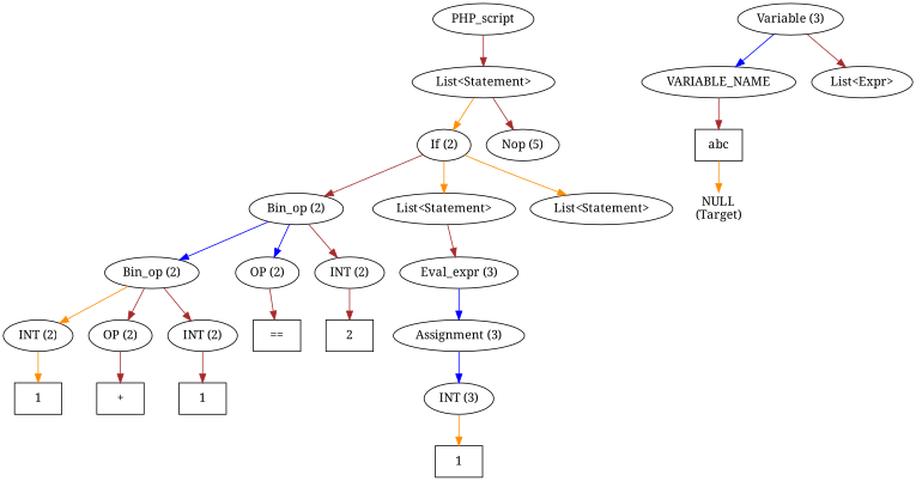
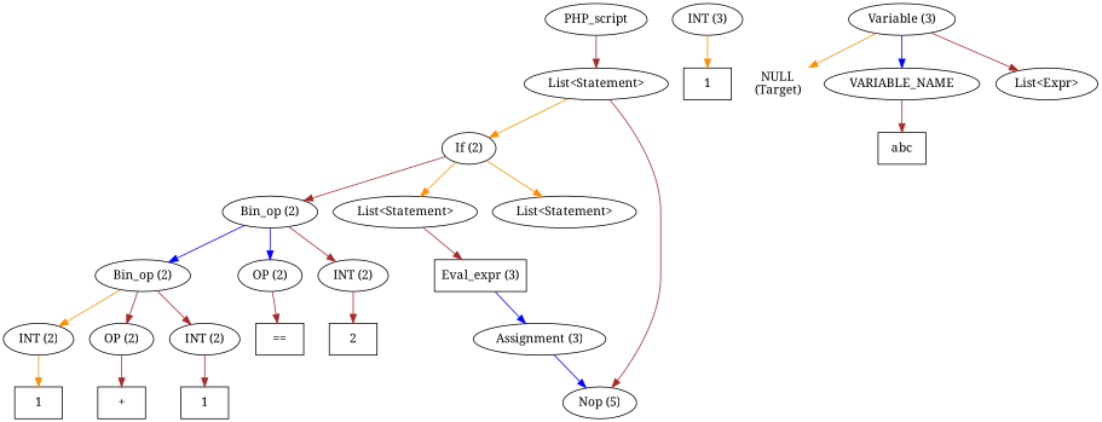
  digraph {
    fontname="Noto Serif"
    ordering=out
    node [fontname="Noto Serif"]
    edge [color=brown fontname="Noto Serif"]
    n1 [label=PHP_script]
    n2 [label="List<Statement>"]
    n3 [label="If (2)"]
    n4 [label="Nop (5)"]
    n5 [label="Bin_op (2)"]
    n6 [label="List<Statement>"]
    n7 [label="List<Statement>"]
    n8 [label="Bin_op (2)"]
    n9 [label="OP (2)"]
    n10 [label="INT (2)"]
-   n11 [label="Eval_expr (3)"]
+   n11 [label="Eval_expr (3)" shape=box]
    n12 [label="INT (2)"]
    n13 [label="OP (2)"]
    n14 [label="INT (2)"]
    n15 [label="==" shape=box]
    n16 [label=2 shape=box]
    n17 [label=1 shape=box]
    n18 [label="+" shape=box]
    n19 [label=1 shape=box]
    n20 [label="Assignment (3)"]
    n21 [label="INT (3)"]
    n22 [label="Variable (3)"]
    n23 [label="NULL\n(Target)" shape=plaintext]
    n24 [label=VARIABLE_NAME]
    n25 [label="List<Expr>"]
    n26 [label=1 shape=box]
    n27 [label=abc shape=box]
    n1 -> n2
    n2 -> n3 [color=darkorange]
    n2 -> n4
    n3 -> n5
    n3 -> n6 [color=darkorange]
    n3 -> n7 [color=darkorange]
    n5 -> n8 [color=blue]
    n5 -> n9 [color=blue]
    n5 -> n10
    n6 -> n11
    n8 -> n12 [color=darkorange]
    n8 -> n13
    n8 -> n14
    n9 -> n15
    n10 -> n16
    n11 -> n20 [color=blue]
    n12 -> n17 [color=darkorange]
    n13 -> n18
    n14 -> n19
-   n20 -> n21 [color=blue]
+   n20 -> n4 [color=blue]
    n21 -> n26 [color=darkorange]
-   n27 -> n23 [color=darkorange]
+   n22 -> n23 [color=darkorange]
    n22 -> n24 [color=blue]
    n22 -> n25
    n24 -> n27
  }
